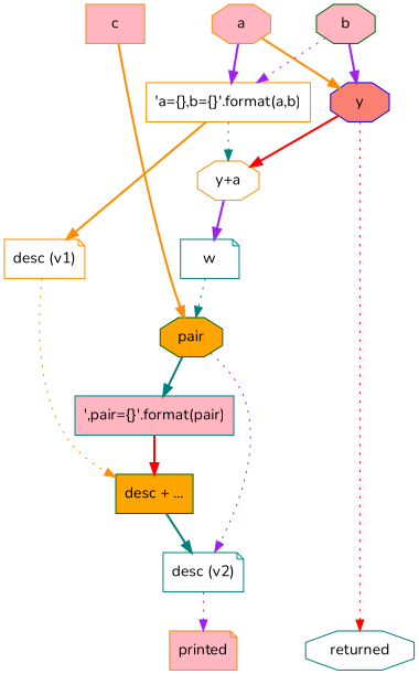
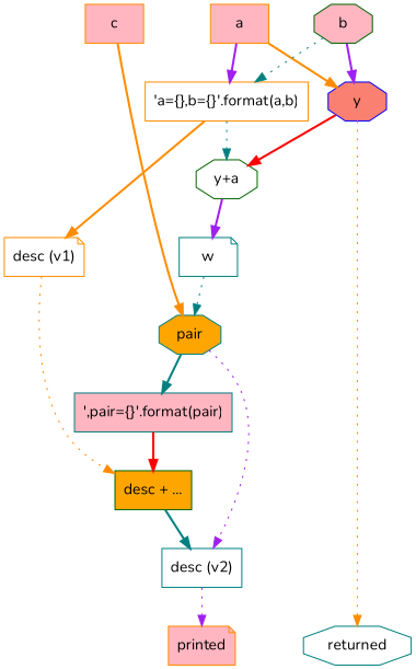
  digraph {
    fontname=Nunito
    node [color=darkorange fillcolor=white fontname=Nunito shape=box style=filled]
    edge [color=purple fontname=Nunito style=bold]
    n1 [fillcolor=lightpink label=printed shape=note]
    n2 [color=teal label=returned shape=octagon]
-   a [fillcolor=lightpink shape=octagon]
+   a [fillcolor=lightpink]
    b [color=darkgreen fillcolor=lightpink shape=octagon]
    c [fillcolor=lightpink]
    n6 [label="'a={},b={}'.format(a,b)"]
    y [color=blue fillcolor=salmon shape=octagon]
-   pair [color=darkgreen fillcolor=orange shape=octagon]
-   n9 [label="y+a" shape=octagon]
+   pair [color=teal fillcolor=orange shape=octagon]
+   n9 [color=darkgreen label="y+a" shape=octagon]
    n10 [label="desc (v1)" shape=note]
    w [color=teal shape=note]
    n12 [color=darkgreen fillcolor=orange label="desc + ..."]
-   n13 [color=teal label="desc (v2)" shape=note]
+   n13 [color=teal label="desc (v2)"]
    n14 [color=teal fillcolor=lightpink label="',pair={}'.format(pair)"]
    subgraph sub_1 {
      rank=same
      n1
      n2
    }
    subgraph sub_2 {
      rank=same
      a
      b
      c
    }
    a -> n6
    a -> y [color=darkorange]
-   b -> n6 [style=dotted]
+   b -> n6 [color=teal style=dotted]
    b -> y
    c -> pair [color=darkorange]
    n6 -> n9 [color=teal style=dotted]
    n6 -> n10 [color=darkorange]
-   y -> n2 [color=red style=dotted]
+   y -> n2 [color=darkorange style=dotted]
    y -> n9 [color=red]
    pair -> n13 [style=dotted]
    pair -> n14 [color=teal]
    n9 -> w
    n10 -> n12 [color=darkorange style=dotted]
    w -> pair [color=teal style=dotted]
    n12 -> n13 [color=teal]
    n13 -> n1 [style=dotted]
    n14 -> n12 [color=red]
  }
